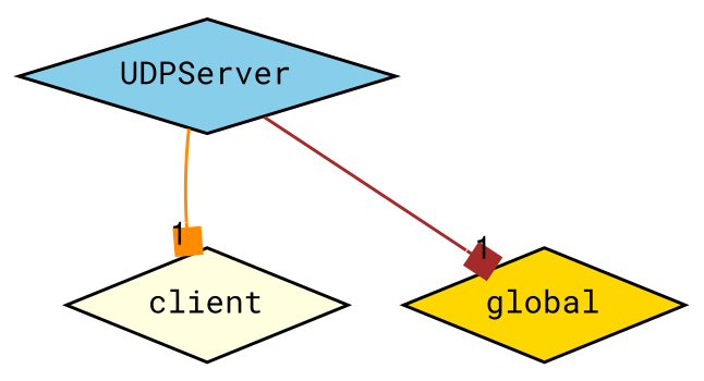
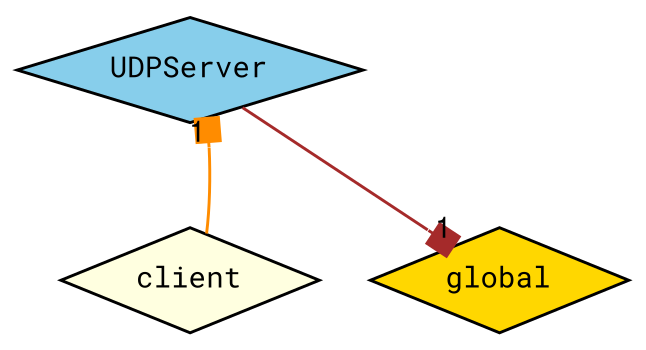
  digraph {
    compound=true
    fontname="Roboto Mono"
    node [fontname="Roboto Mono" fontsize=10 shape=diamond style=filled]
    edge [arrowhead=box fontname="Roboto Mono" headlabel=1 labeldistance=1.5 labelfontname=FreeSans labelfontsize=10]
    n1 [fillcolor=skyblue label=UDPServer pencolor=black]
    n2 [fillcolor=lightyellow label=client]
    n3 [fillcolor=gold label=global]
-   n1 -> n2 [color=darkorange]
+   n2 -> n1 [color=darkorange]
    n1 -> n3 [color=brown]
  }
